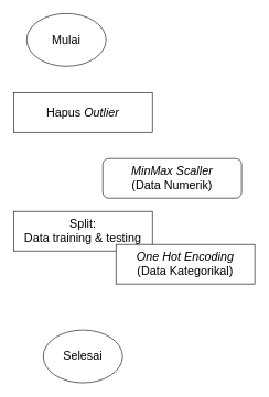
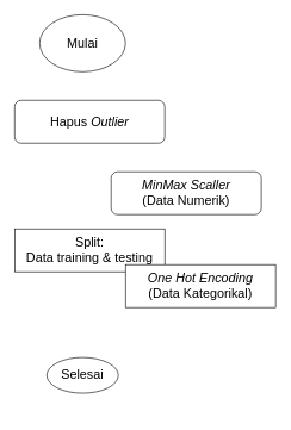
  <mxCell id="0" />
  <mxCell id="1" parent="0" />
- <mxCell id="2" value="&lt;font style=&quot;font-size: 18px&quot;&gt;Mulai&lt;/font&gt;" style="ellipse;whiteSpace=wrap;html=1;" vertex="1" parent="1"><mxGeometry x="40" y="20" width="120" height="80" as="geometry" /></mxCell>
- <mxCell id="3" value="&lt;font style=&quot;font-size: 18px&quot;&gt;Selesai&lt;/font&gt;" style="ellipse;whiteSpace=wrap;html=1;" vertex="1" parent="1"><mxGeometry x="65" y="500" width="120" height="80" as="geometry" /></mxCell>
+ <mxCell id="2" value="&lt;font style=&quot;font-size: 18px&quot;&gt;Mulai&lt;/font&gt;" style="ellipse;whiteSpace=wrap;html=1;" vertex="1" parent="1"><mxGeometry x="55" y="20" width="120" height="80" as="geometry" /></mxCell>
+ <mxCell id="3" value="&lt;font style=&quot;font-size: 18px&quot;&gt;Selesai&lt;/font&gt;" style="ellipse;whiteSpace=wrap;html=1;" vertex="1" parent="1"><mxGeometry x="65" y="500" width="100" height="50" as="geometry" /></mxCell>
  <mxCell id="4" value="&lt;font style=&quot;font-size: 18px&quot;&gt;Split:&lt;br&gt;Data training &amp;amp; testing&lt;/font&gt;" style="rounded=0;whiteSpace=wrap;html=1;" vertex="1" parent="1"><mxGeometry x="20" y="320" width="210" height="60" as="geometry" /></mxCell>
  <mxCell id="5" value="&lt;font style=&quot;font-size: 18px&quot;&gt;&lt;i&gt;MinMax Scaller&lt;/i&gt;&lt;br&gt;(Data Numerik)&lt;/font&gt;" style="whiteSpace=wrap;html=1;rounded=1;" vertex="1" parent="1"><mxGeometry x="155" y="240" width="210" height="60" as="geometry" /></mxCell>
  <mxCell id="6" value="&lt;font style=&quot;font-size: 18px&quot;&gt;&lt;i&gt;One Hot Encoding&lt;/i&gt;&lt;br&gt;(Data Kategorikal)&lt;/font&gt;" style="rounded=0;whiteSpace=wrap;html=1;" vertex="1" parent="1"><mxGeometry x="175" y="370" width="210" height="60" as="geometry" /></mxCell>
- <mxCell id="7" value="&lt;span style=&quot;font-size: 18px&quot;&gt;Hapus &lt;i&gt;Outlier&lt;/i&gt;&lt;/span&gt;" style="rounded=0;whiteSpace=wrap;html=1;" vertex="1" parent="1"><mxGeometry x="20" y="140" width="210" height="60" as="geometry" /></mxCell>
+ <mxCell id="7" value="&lt;span style=&quot;font-size: 18px&quot;&gt;Hapus &lt;i&gt;Outlier&lt;/i&gt;&lt;/span&gt;" style="whiteSpace=wrap;html=1;rounded=1;" vertex="1" parent="1"><mxGeometry x="20" y="140" width="210" height="60" as="geometry" /></mxCell>
